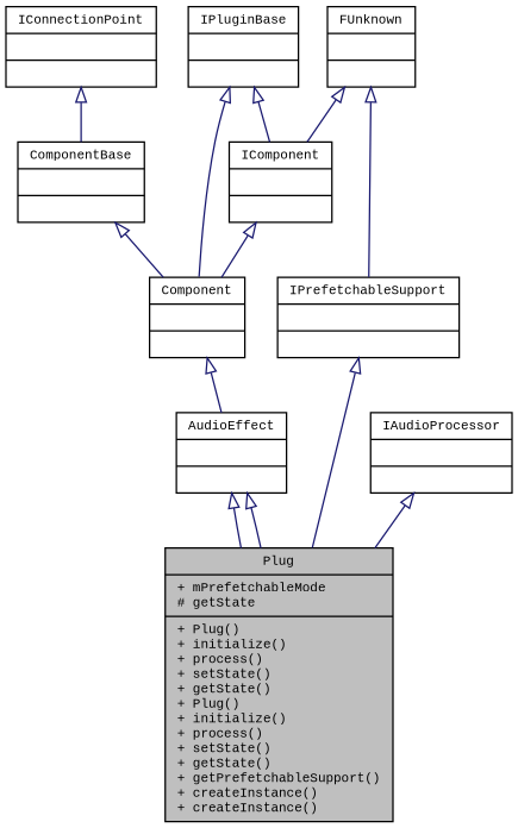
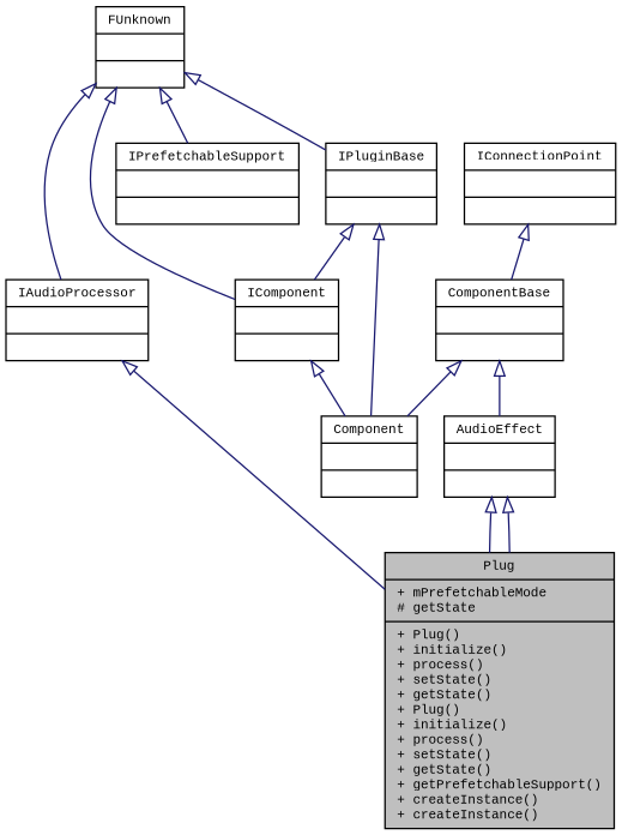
  digraph {
    fontname="Liberation Mono"
    node [color=black fontname="Liberation Mono" fontsize=9 shape=record]
    edge [arrowtail=empty color=midnightblue dir=back fontname="Liberation Mono" fontsize=9 labelfontname=Arial labelfontsize=9 style=solid]
    n1 [fillcolor=grey75 fontcolor=black height=0.2 label="{Plug\n|+ mPrefetchableMode\l# getState\l|+ Plug()\l+ initialize()\l+ process()\l+ setState()\l+ getState()\l+ Plug()\l+ initialize()\l+ process()\l+ setState()\l+ getState()\l+ getPrefetchableSupport()\l+ createInstance()\l+ createInstance()\l}" style=filled width=0.4]
    n2 [height=0.2 label="{AudioEffect\n||}" width=0.4]
    n3 [height=0.2 label="{Component\n||}" width=0.4]
    n4 [height=0.2 label="{ComponentBase\n||}" width=0.4]
    n5 [height=0.2 label="{IPluginBase\n||}" width=0.4]
    n6 [height=0.2 label="{IComponent\n||}" width=0.4]
    n7 [height=0.2 label="{FUnknown\n||}" width=0.4]
    n8 [height=0.2 label="{IAudioProcessor\n||}" width=0.4]
    n9 [height=0.2 label="{IPrefetchableSupport\n||}" width=0.4]
    n10 [height=0.2 label="{IConnectionPoint\n||}" width=0.4]
    n2 -> n1
    n2 -> n1
-   n3 -> n2
+   n4 -> n2
    n4 -> n3
    n5 -> n3
    n5 -> n6
    n6 -> n3
+   n7 -> n5
    n7 -> n6
+   n7 -> n8
    n7 -> n9
    n8 -> n1
-   n9 -> n1
    n10 -> n4
  }
